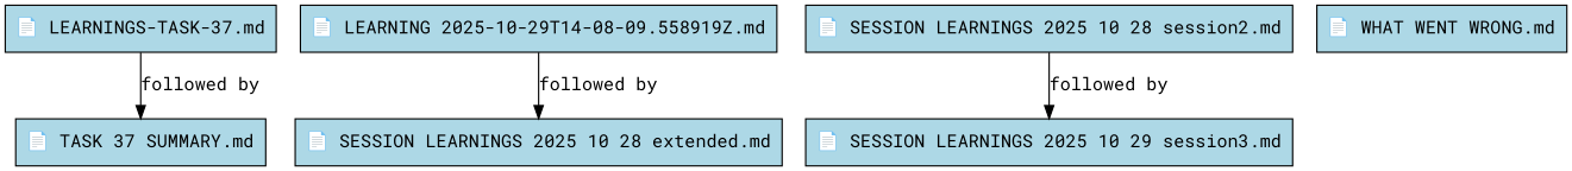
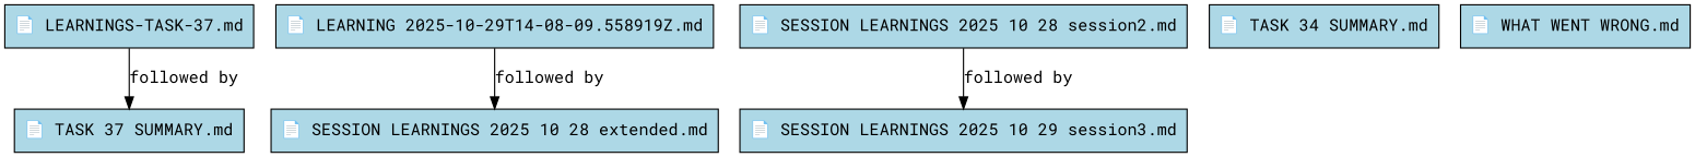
  digraph {
    fontname="Roboto Mono"
    rankdir=TB
    node [fillcolor=lightblue fontname="Roboto Mono" shape=box style=filled]
    edge [fontname="Roboto Mono"]
    n1 [label="📄 LEARNINGS-TASK-37.md"]
    n2 [label="📄 TASK 37 SUMMARY.md"]
    n3 [label="📄 LEARNING 2025-10-29T14-08-09.558919Z.md"]
    n4 [label="📄 SESSION LEARNINGS 2025 10 28 extended.md"]
    n5 [label="📄 SESSION LEARNINGS 2025 10 28 session2.md"]
    n6 [label="📄 SESSION LEARNINGS 2025 10 29 session3.md"]
+   n7 [label="📄 TASK 34 SUMMARY.md"]
    n8 [label="📄 WHAT WENT WRONG.md"]
    n1 -> n2 [label="followed by"]
    n3 -> n4 [label="followed by"]
    n5 -> n6 [label="followed by"]
  }
